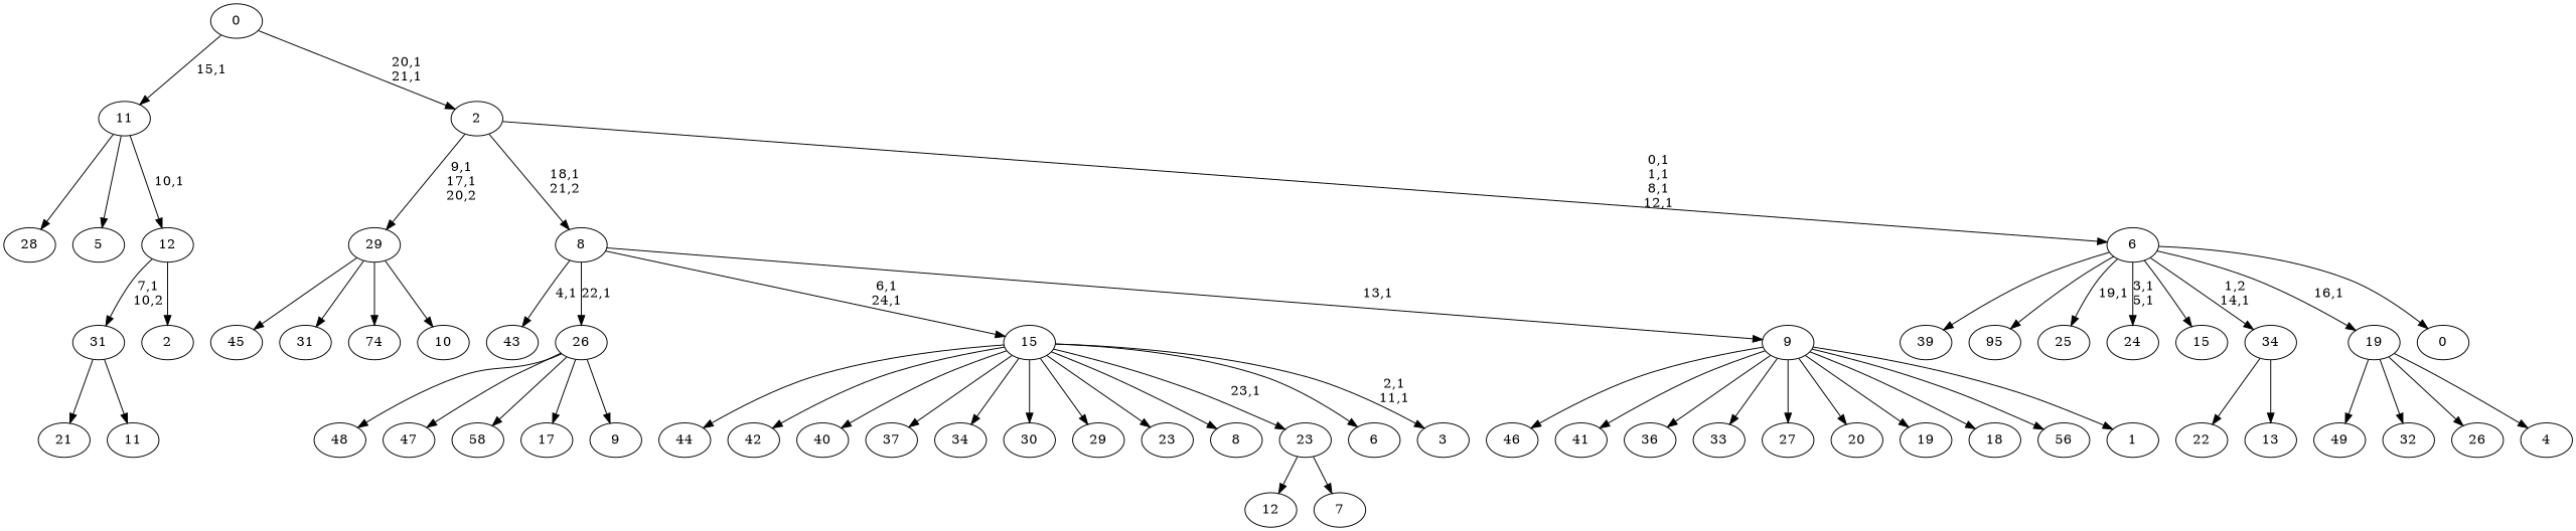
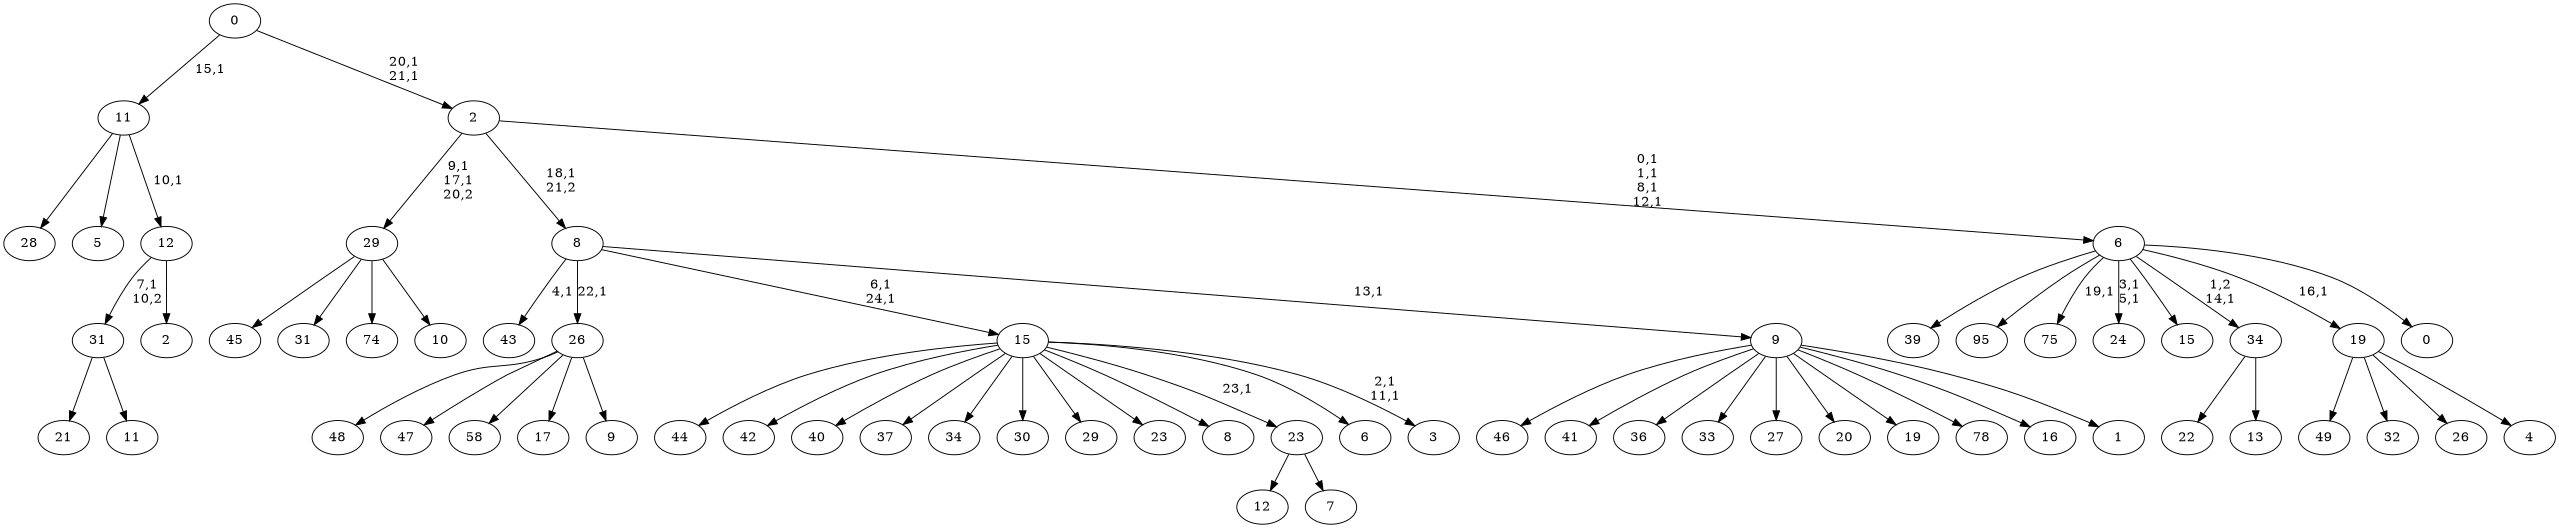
  digraph {
    n1 [label=49]
    n2 [label=48]
    n3 [label=47]
    n4 [label=46]
    n5 [label=45]
    n6 [label=44]
    n7 [label=43]
    n8 [label=42]
    n9 [label=41]
    n10 [label=40]
    n11 [label=39]
    n12 [label=58]
    n13 [label=37]
    n14 [label=36]
    n15 [label=95]
    n16 [label=34]
    n17 [label=33]
    n18 [label=32]
    n19 [label=31]
    n20 [label=30]
    n21 [label=29]
    n22 [label=28]
    n23 [label=27]
    n24 [label=26]
-   n25 [label=25]
+   n25 [label=75]
    n26 [label=24]
    n27 [label=23]
    n28 [label=22]
    n29 [label=21]
    n30 [label=20]
    n31 [label=19]
-   n32 [label=18]
+   n32 [label=78]
    n33 [label=17]
-   n34 [label=56]
+   n34 [label=16]
    n35 [label=15]
    n36 [label=74]
    n37 [label=13]
    34
    n39 [label=12]
    n40 [label=11]
    31
    n42 [label=10]
    29
    n44 [label=9]
    26
    n46 [label=8]
    n47 [label=7]
    23
    n49 [label=6]
    n50 [label=5]
    n51 [label=4]
    19
    n53 [label=3]
    15
    n55 [label=2]
    12
    11
    n58 [label=1]
    9
    8
    n61 [label=0]
    6
    2
    0
    34 -> n28
    34 -> n37
    31 -> n29
    31 -> n40
    29 -> n5
    29 -> n19
    29 -> n36
    29 -> n42
    26 -> n2
    26 -> n3
    26 -> n12
    26 -> n33
    26 -> n44
    23 -> n39
    23 -> n47
    19 -> n1
    19 -> n18
    19 -> n24
    19 -> n51
    15 -> n6
    15 -> n8
    15 -> n10
    15 -> n13
    15 -> n16
    15 -> n20
    15 -> n21
    15 -> n27
    15 -> n46
    15 -> 23 [label="23,1"]
    15 -> n49
    15 -> n53 [label="2,1\n11,1"]
    12 -> 31 [label="7,1\n10,2"]
    12 -> n55
    11 -> n22
    11 -> n50
    11 -> 12 [label="10,1"]
    9 -> n4
    9 -> n9
    9 -> n14
    9 -> n17
    9 -> n23
    9 -> n30
    9 -> n31
    9 -> n32
    9 -> n34
    9 -> n58
    8 -> n7 [label="4,1"]
    8 -> 26 [label="22,1"]
    8 -> 15 [label="6,1\n24,1"]
    8 -> 9 [label="13,1"]
    6 -> n11
    6 -> n15
    6 -> n25 [label="19,1"]
    6 -> n26 [label="3,1\n5,1"]
    6 -> n35
    6 -> 34 [label="1,2\n14,1"]
    6 -> 19 [label="16,1"]
    6 -> n61
    2 -> 29 [label="9,1\n17,1\n20,2"]
    2 -> 8 [label="18,1\n21,2"]
    2 -> 6 [label="0,1\n1,1\n8,1\n12,1"]
    0 -> 11 [label="15,1"]
    0 -> 2 [label="20,1\n21,1"]
  }
